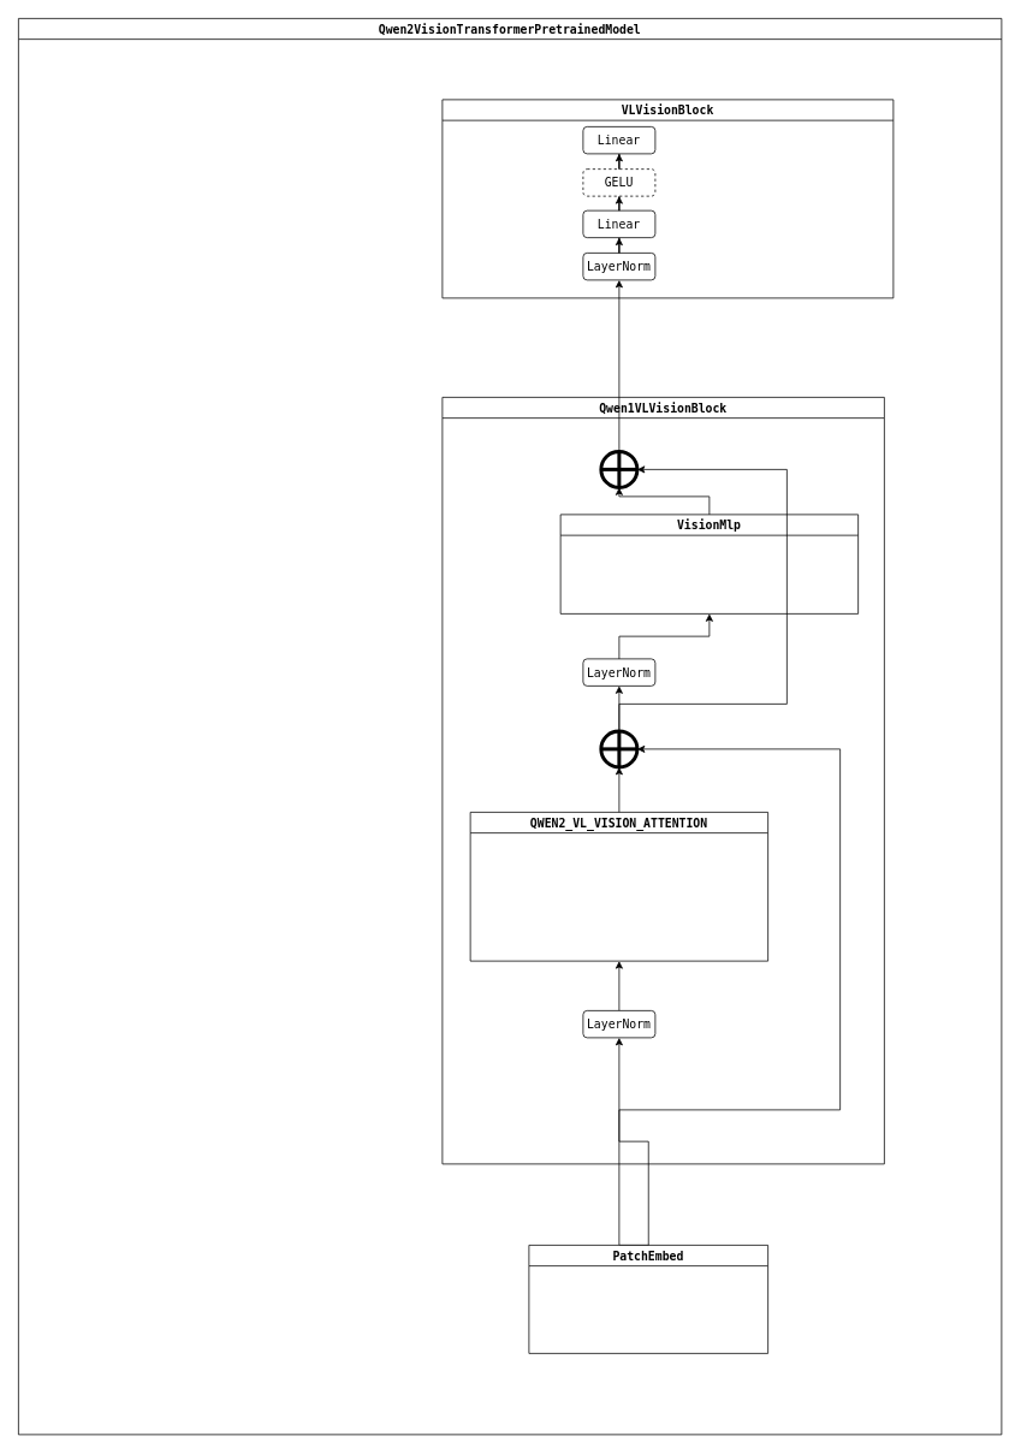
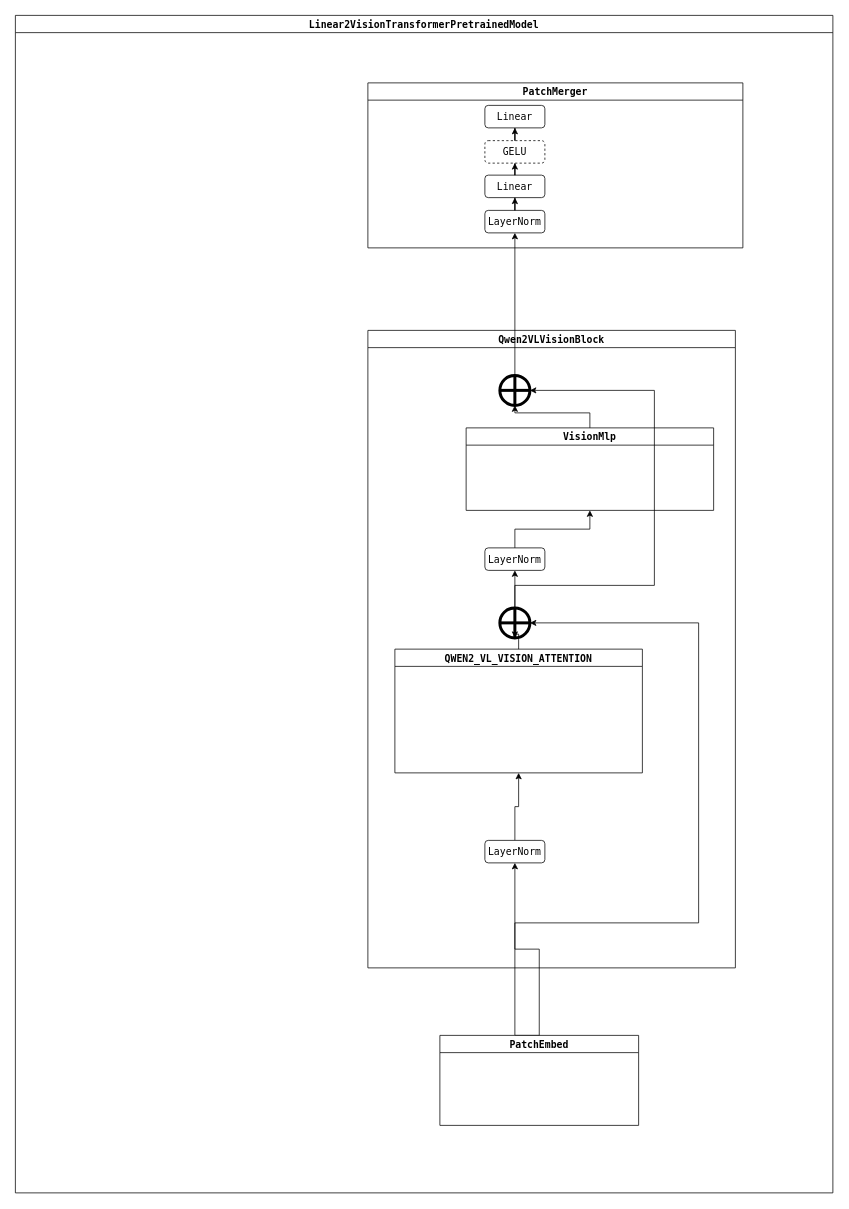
  <mxCell id="0" />
  <mxCell id="1" parent="0" />
- <mxCell id="2" value="&lt;div style=&quot;&quot;&gt;&lt;pre style=&quot;font-family: &amp;quot;JetBrains Mono&amp;quot;, monospace; font-size: 9.8pt;&quot;&gt;Qwen2VisionTransformerPretrainedModel&lt;/pre&gt;&lt;/div&gt;" style="swimlane;whiteSpace=wrap;html=1;strokeColor=default;align=center;verticalAlign=middle;fontFamily=Helvetica;fontSize=12;fontColor=default;fontStyle=1;fillColor=default;" vertex="1" parent="1"><mxGeometry x="20" y="20" width="1090" height="1570" as="geometry" /></mxCell>
- <mxCell id="3" value="&lt;div style=&quot;&quot;&gt;&lt;pre style=&quot;font-family: &amp;quot;JetBrains Mono&amp;quot;, monospace; font-size: 9.8pt;&quot;&gt;Qwen1VLVisionBlock&lt;/pre&gt;&lt;/div&gt;" style="swimlane;whiteSpace=wrap;html=1;" vertex="1" parent="2"><mxGeometry x="470" y="420" width="490" height="850" as="geometry" /></mxCell>
+ <mxCell id="2" value="&lt;div style=&quot;&quot;&gt;&lt;pre style=&quot;font-family: &amp;quot;JetBrains Mono&amp;quot;, monospace; font-size: 9.8pt;&quot;&gt;Linear2VisionTransformerPretrainedModel&lt;/pre&gt;&lt;/div&gt;" style="swimlane;whiteSpace=wrap;html=1;strokeColor=default;align=center;verticalAlign=middle;fontFamily=Helvetica;fontSize=12;fontColor=default;fontStyle=1;fillColor=default;" vertex="1" parent="1"><mxGeometry x="20" y="20" width="1090" height="1570" as="geometry" /></mxCell>
+ <mxCell id="3" value="&lt;div style=&quot;&quot;&gt;&lt;pre style=&quot;font-family: &amp;quot;JetBrains Mono&amp;quot;, monospace; font-size: 9.8pt;&quot;&gt;Qwen2VLVisionBlock&lt;/pre&gt;&lt;/div&gt;" style="swimlane;whiteSpace=wrap;html=1;" vertex="1" parent="2"><mxGeometry x="470" y="420" width="490" height="850" as="geometry" /></mxCell>
  <mxCell id="4" style="edgeStyle=orthogonalEdgeStyle;rounded=0;orthogonalLoop=1;jettySize=auto;html=1;entryX=0.5;entryY=1;entryDx=0;entryDy=0;" edge="1" parent="3" source="5" target="6"><mxGeometry relative="1" as="geometry" /></mxCell>
  <mxCell id="5" value="&lt;div style=&quot;&quot;&gt;&lt;pre style=&quot;font-family: &amp;quot;JetBrains Mono&amp;quot;, monospace; font-size: 9.8pt;&quot;&gt;LayerNorm&lt;/pre&gt;&lt;/div&gt;" style="rounded=1;whiteSpace=wrap;html=1;" vertex="1" parent="3"><mxGeometry x="156" y="680" width="80" height="30" as="geometry" /></mxCell>
- <mxCell id="6" value="&lt;div style=&quot;&quot;&gt;&lt;pre style=&quot;font-family: &amp;quot;JetBrains Mono&amp;quot;, monospace; font-size: 9.8pt;&quot;&gt;QWEN2_VL_VISION_ATTENTION&lt;/pre&gt;&lt;/div&gt;" style="swimlane;whiteSpace=wrap;html=1;startSize=23;" vertex="1" parent="3"><mxGeometry x="31" y="460" width="330" height="165" as="geometry" /></mxCell>
+ <mxCell id="6" value="&lt;div style=&quot;&quot;&gt;&lt;pre style=&quot;font-family: &amp;quot;JetBrains Mono&amp;quot;, monospace; font-size: 9.8pt;&quot;&gt;QWEN2_VL_VISION_ATTENTION&lt;/pre&gt;&lt;/div&gt;" style="swimlane;whiteSpace=wrap;html=1;startSize=23;" vertex="1" parent="3"><mxGeometry x="36" y="425" width="330" height="165" as="geometry" /></mxCell>
  <mxCell id="7" style="edgeStyle=orthogonalEdgeStyle;rounded=0;orthogonalLoop=1;jettySize=auto;html=1;entryX=0.5;entryY=1;entryDx=0;entryDy=0;" edge="1" parent="3" source="8" target="16"><mxGeometry relative="1" as="geometry" /></mxCell>
  <mxCell id="8" value="&lt;div style=&quot;&quot;&gt;&lt;pre style=&quot;font-family: &amp;quot;JetBrains Mono&amp;quot;, monospace; font-size: 9.8pt;&quot;&gt;VisionMlp&lt;/pre&gt;&lt;/div&gt;" style="swimlane;whiteSpace=wrap;html=1;" vertex="1" parent="3"><mxGeometry x="131" y="130" width="330" height="110" as="geometry" /></mxCell>
  <mxCell id="9" value="" style="group" vertex="1" connectable="0" parent="3"><mxGeometry x="176" y="370" width="40" height="40" as="geometry" /></mxCell>
  <mxCell id="10" value="" style="ellipse;whiteSpace=wrap;html=1;aspect=fixed;strokeWidth=4;" vertex="1" parent="9"><mxGeometry width="40" height="40" as="geometry" /></mxCell>
  <mxCell id="11" value="" style="endArrow=none;html=1;rounded=0;exitX=0;exitY=0.5;exitDx=0;exitDy=0;entryX=1;entryY=0.5;entryDx=0;entryDy=0;strokeWidth=4;" edge="1" parent="9" source="10" target="10"><mxGeometry width="50" height="50" relative="1" as="geometry"><mxPoint x="125" y="75" as="sourcePoint" /><mxPoint x="150" y="50" as="targetPoint" /></mxGeometry></mxCell>
  <mxCell id="12" value="" style="endArrow=none;html=1;rounded=0;exitX=0.5;exitY=1;exitDx=0;exitDy=0;entryX=0.5;entryY=0;entryDx=0;entryDy=0;strokeWidth=4;" edge="1" parent="9" source="10" target="10"><mxGeometry width="50" height="50" relative="1" as="geometry"><mxPoint x="5" y="25" as="sourcePoint" /><mxPoint x="45" y="25" as="targetPoint" /></mxGeometry></mxCell>
  <mxCell id="13" style="edgeStyle=orthogonalEdgeStyle;rounded=0;orthogonalLoop=1;jettySize=auto;html=1;entryX=0.5;entryY=1;entryDx=0;entryDy=0;" edge="1" parent="3" source="6" target="10"><mxGeometry relative="1" as="geometry"><mxPoint x="201" y="420" as="targetPoint" /></mxGeometry></mxCell>
  <mxCell id="14" style="edgeStyle=orthogonalEdgeStyle;rounded=0;orthogonalLoop=1;jettySize=auto;html=1;entryX=0.5;entryY=1;entryDx=0;entryDy=0;" edge="1" parent="3" source="21" target="8"><mxGeometry relative="1" as="geometry" /></mxCell>
  <mxCell id="15" value="" style="group" vertex="1" connectable="0" parent="3"><mxGeometry x="176" y="60" width="40" height="40" as="geometry" /></mxCell>
  <mxCell id="16" value="" style="ellipse;whiteSpace=wrap;html=1;aspect=fixed;strokeWidth=4;" vertex="1" parent="15"><mxGeometry width="40" height="40" as="geometry" /></mxCell>
  <mxCell id="17" value="" style="endArrow=none;html=1;rounded=0;exitX=0;exitY=0.5;exitDx=0;exitDy=0;entryX=1;entryY=0.5;entryDx=0;entryDy=0;strokeWidth=4;" edge="1" parent="15" source="16" target="16"><mxGeometry width="50" height="50" relative="1" as="geometry"><mxPoint x="125" y="75" as="sourcePoint" /><mxPoint x="150" y="50" as="targetPoint" /></mxGeometry></mxCell>
  <mxCell id="18" value="" style="endArrow=none;html=1;rounded=0;exitX=0.5;exitY=1;exitDx=0;exitDy=0;entryX=0.5;entryY=0;entryDx=0;entryDy=0;strokeWidth=4;" edge="1" parent="15" source="16" target="16"><mxGeometry width="50" height="50" relative="1" as="geometry"><mxPoint x="5" y="25" as="sourcePoint" /><mxPoint x="45" y="25" as="targetPoint" /></mxGeometry></mxCell>
  <mxCell id="19" style="edgeStyle=orthogonalEdgeStyle;rounded=0;orthogonalLoop=1;jettySize=auto;html=1;exitX=0.5;exitY=0;exitDx=0;exitDy=0;entryX=1;entryY=0.5;entryDx=0;entryDy=0;" edge="1" parent="3" source="10" target="16"><mxGeometry relative="1" as="geometry"><mxPoint x="381" y="160" as="targetPoint" /><Array as="points"><mxPoint x="196" y="340" /><mxPoint x="382" y="340" /><mxPoint x="382" y="80" /></Array></mxGeometry></mxCell>
  <mxCell id="20" value="" style="edgeStyle=orthogonalEdgeStyle;rounded=0;orthogonalLoop=1;jettySize=auto;html=1;entryX=0.5;entryY=1;entryDx=0;entryDy=0;" edge="1" parent="3" source="10" target="21"><mxGeometry relative="1" as="geometry"><mxPoint x="656" y="-50" as="sourcePoint" /><mxPoint x="656" y="-180" as="targetPoint" /></mxGeometry></mxCell>
  <mxCell id="21" value="&lt;div style=&quot;&quot;&gt;&lt;pre style=&quot;font-family: &amp;quot;JetBrains Mono&amp;quot;, monospace; font-size: 9.8pt;&quot;&gt;LayerNorm&lt;/pre&gt;&lt;/div&gt;" style="rounded=1;whiteSpace=wrap;html=1;" vertex="1" parent="3"><mxGeometry x="156" y="290" width="80" height="30" as="geometry" /></mxCell>
  <mxCell id="22" style="edgeStyle=orthogonalEdgeStyle;rounded=0;orthogonalLoop=1;jettySize=auto;html=1;exitX=0.5;exitY=0;exitDx=0;exitDy=0;" edge="1" parent="2" source="23"><mxGeometry relative="1" as="geometry"><mxPoint x="686" y="810" as="targetPoint" /><mxPoint x="666.0" y="1710" as="sourcePoint" /><Array as="points"><mxPoint x="666" y="1210" /><mxPoint x="911" y="1210" /><mxPoint x="911" y="810" /></Array></mxGeometry></mxCell>
  <mxCell id="23" value="&lt;div style=&quot;&quot;&gt;&lt;pre style=&quot;font-family: &amp;quot;JetBrains Mono&amp;quot;, monospace; font-size: 9.8pt;&quot;&gt;PatchEmbed&lt;/pre&gt;&lt;/div&gt;" style="swimlane;whiteSpace=wrap;html=1;" vertex="1" parent="2"><mxGeometry x="566" y="1360" width="265" height="120" as="geometry" /></mxCell>
  <mxCell id="24" style="edgeStyle=orthogonalEdgeStyle;rounded=0;orthogonalLoop=1;jettySize=auto;html=1;entryX=0.5;entryY=1;entryDx=0;entryDy=0;" edge="1" parent="2" source="23" target="5"><mxGeometry relative="1" as="geometry" /></mxCell>
- <mxCell id="25" value="&lt;div style=&quot;&quot;&gt;&lt;pre style=&quot;font-family: &amp;quot;JetBrains Mono&amp;quot;, monospace; font-size: 9.8pt;&quot;&gt;VLVisionBlock&lt;/pre&gt;&lt;/div&gt;" style="swimlane;whiteSpace=wrap;html=1;" vertex="1" parent="2"><mxGeometry x="470" y="90" width="500" height="220" as="geometry" /></mxCell>
+ <mxCell id="25" value="&lt;div style=&quot;&quot;&gt;&lt;pre style=&quot;font-family: &amp;quot;JetBrains Mono&amp;quot;, monospace; font-size: 9.8pt;&quot;&gt;PatchMerger&lt;/pre&gt;&lt;/div&gt;" style="swimlane;whiteSpace=wrap;html=1;" vertex="1" parent="2"><mxGeometry x="470" y="90" width="500" height="220" as="geometry" /></mxCell>
  <mxCell id="26" style="edgeStyle=orthogonalEdgeStyle;rounded=0;orthogonalLoop=1;jettySize=auto;html=1;" edge="1" parent="25" source="27" target="29"><mxGeometry relative="1" as="geometry" /></mxCell>
  <mxCell id="27" value="&lt;div style=&quot;&quot;&gt;&lt;pre style=&quot;font-family: &amp;quot;JetBrains Mono&amp;quot;, monospace; font-size: 9.8pt;&quot;&gt;LayerNorm&lt;/pre&gt;&lt;/div&gt;" style="rounded=1;whiteSpace=wrap;html=1;" vertex="1" parent="25"><mxGeometry x="156" y="170" width="80" height="30" as="geometry" /></mxCell>
  <mxCell id="28" style="edgeStyle=orthogonalEdgeStyle;rounded=0;orthogonalLoop=1;jettySize=auto;html=1;entryX=0.5;entryY=1;entryDx=0;entryDy=0;" edge="1" parent="25" source="29" target="31"><mxGeometry relative="1" as="geometry" /></mxCell>
  <mxCell id="29" value="&lt;div style=&quot;&quot;&gt;&lt;pre style=&quot;font-family: &amp;quot;JetBrains Mono&amp;quot;, monospace; font-size: 9.8pt;&quot;&gt;&lt;div style=&quot;&quot;&gt;&lt;pre style=&quot;font-family: &amp;quot;JetBrains Mono&amp;quot;, monospace; font-size: 9.8pt;&quot;&gt;Linear&lt;/pre&gt;&lt;/div&gt;&lt;/pre&gt;&lt;/div&gt;" style="rounded=1;whiteSpace=wrap;html=1;" vertex="1" parent="25"><mxGeometry x="156" y="123" width="80" height="30" as="geometry" /></mxCell>
  <mxCell id="30" style="edgeStyle=orthogonalEdgeStyle;rounded=0;orthogonalLoop=1;jettySize=auto;html=1;entryX=0.5;entryY=1;entryDx=0;entryDy=0;" edge="1" parent="25" source="31" target="32"><mxGeometry relative="1" as="geometry" /></mxCell>
  <mxCell id="31" value="&lt;div style=&quot;&quot;&gt;&lt;pre style=&quot;font-family: &amp;quot;JetBrains Mono&amp;quot;, monospace; font-size: 9.8pt;&quot;&gt;&lt;div style=&quot;&quot;&gt;&lt;pre style=&quot;font-family: &amp;quot;JetBrains Mono&amp;quot;, monospace; font-size: 9.8pt;&quot;&gt;&lt;div style=&quot;&quot;&gt;&lt;pre style=&quot;font-family: &amp;quot;JetBrains Mono&amp;quot;, monospace; font-size: 9.8pt;&quot;&gt;GELU&lt;/pre&gt;&lt;/div&gt;&lt;/pre&gt;&lt;/div&gt;&lt;/pre&gt;&lt;/div&gt;" style="rounded=1;whiteSpace=wrap;html=1;dashed=1;" vertex="1" parent="25"><mxGeometry x="156" y="77" width="80" height="30" as="geometry" /></mxCell>
  <mxCell id="32" value="&lt;div style=&quot;&quot;&gt;&lt;pre style=&quot;font-family: &amp;quot;JetBrains Mono&amp;quot;, monospace; font-size: 9.8pt;&quot;&gt;&lt;div style=&quot;&quot;&gt;&lt;pre style=&quot;font-family: &amp;quot;JetBrains Mono&amp;quot;, monospace; font-size: 9.8pt;&quot;&gt;Linear&lt;/pre&gt;&lt;/div&gt;&lt;/pre&gt;&lt;/div&gt;" style="rounded=1;whiteSpace=wrap;html=1;" vertex="1" parent="25"><mxGeometry x="156" y="30" width="80" height="30" as="geometry" /></mxCell>
  <mxCell id="33" style="edgeStyle=orthogonalEdgeStyle;rounded=0;orthogonalLoop=1;jettySize=auto;html=1;exitX=0.5;exitY=0;exitDx=0;exitDy=0;entryX=0.5;entryY=1;entryDx=0;entryDy=0;" edge="1" parent="2" source="16" target="27"><mxGeometry relative="1" as="geometry"><mxPoint x="680" y="240" as="targetPoint" /></mxGeometry></mxCell>
